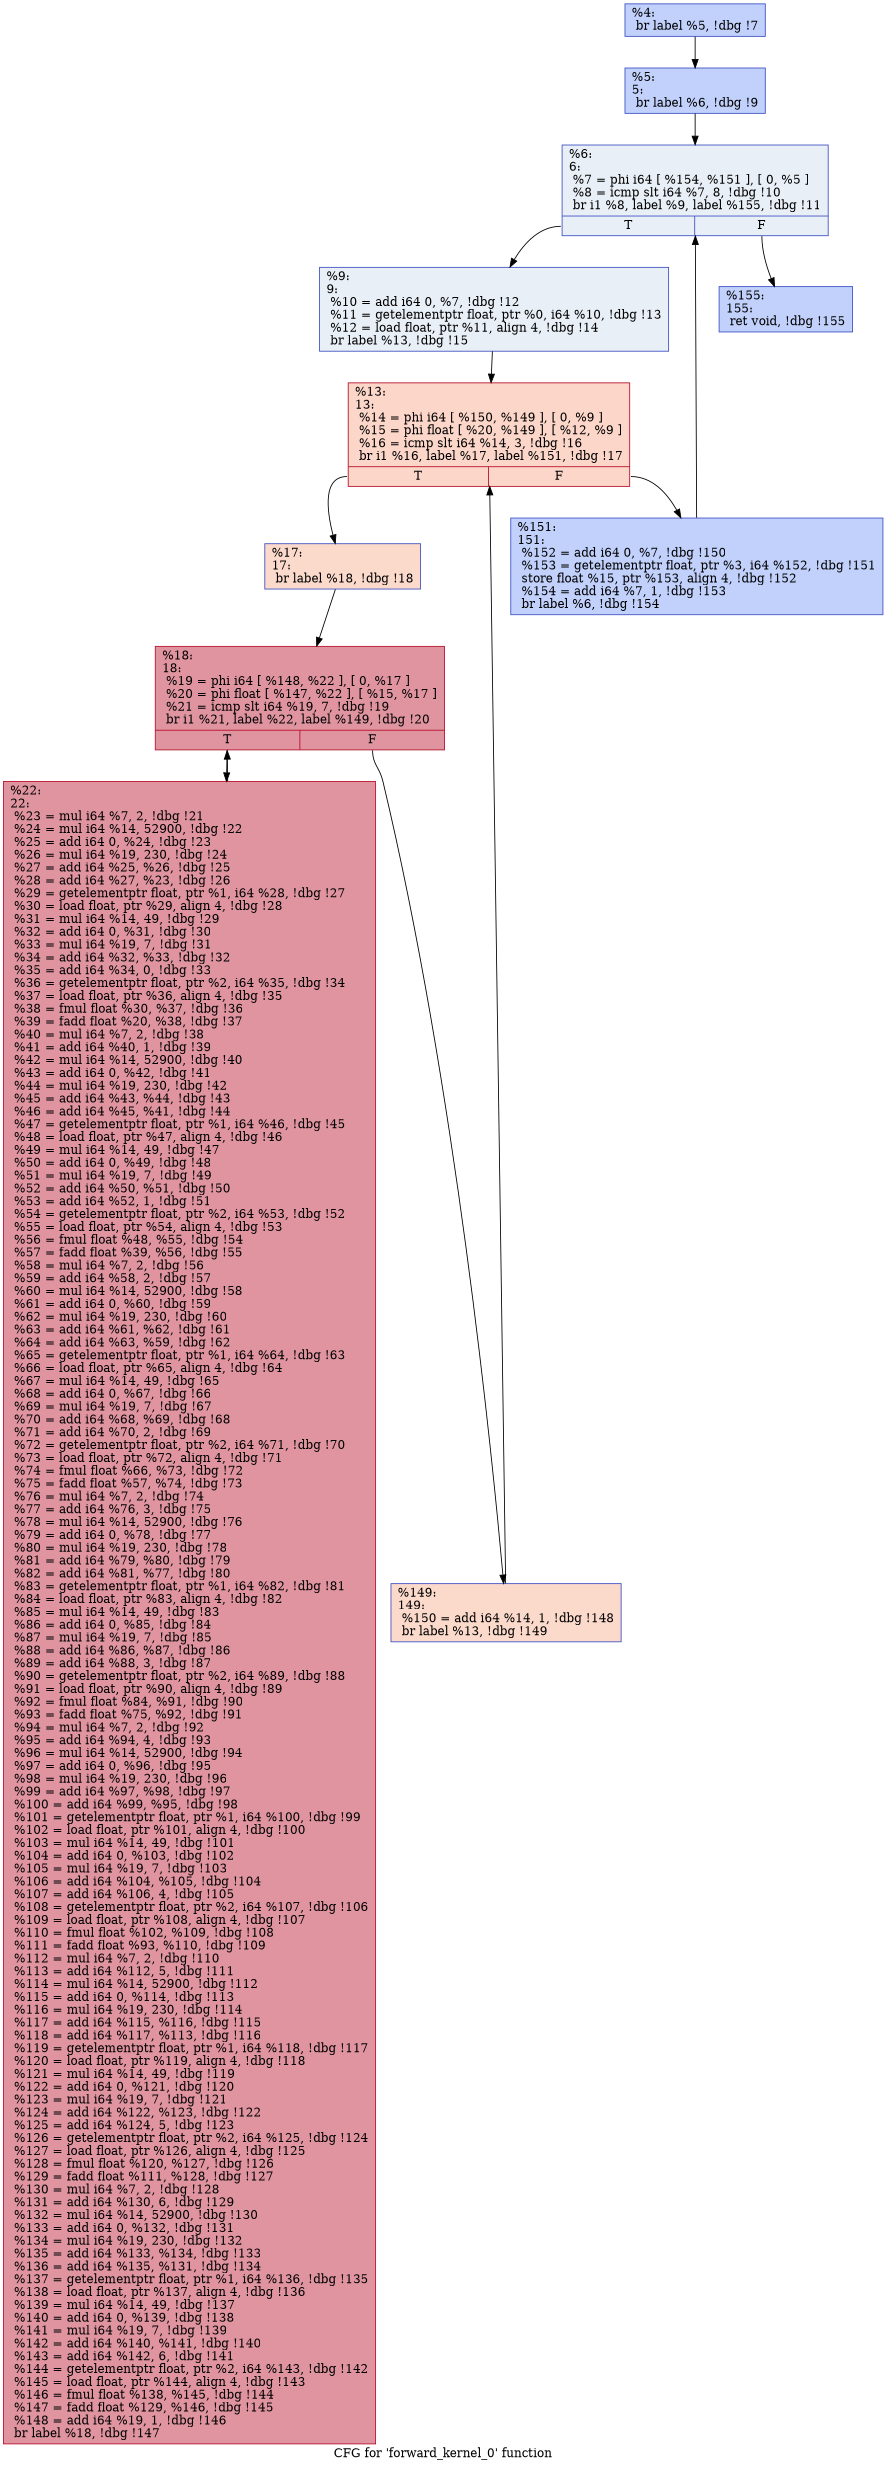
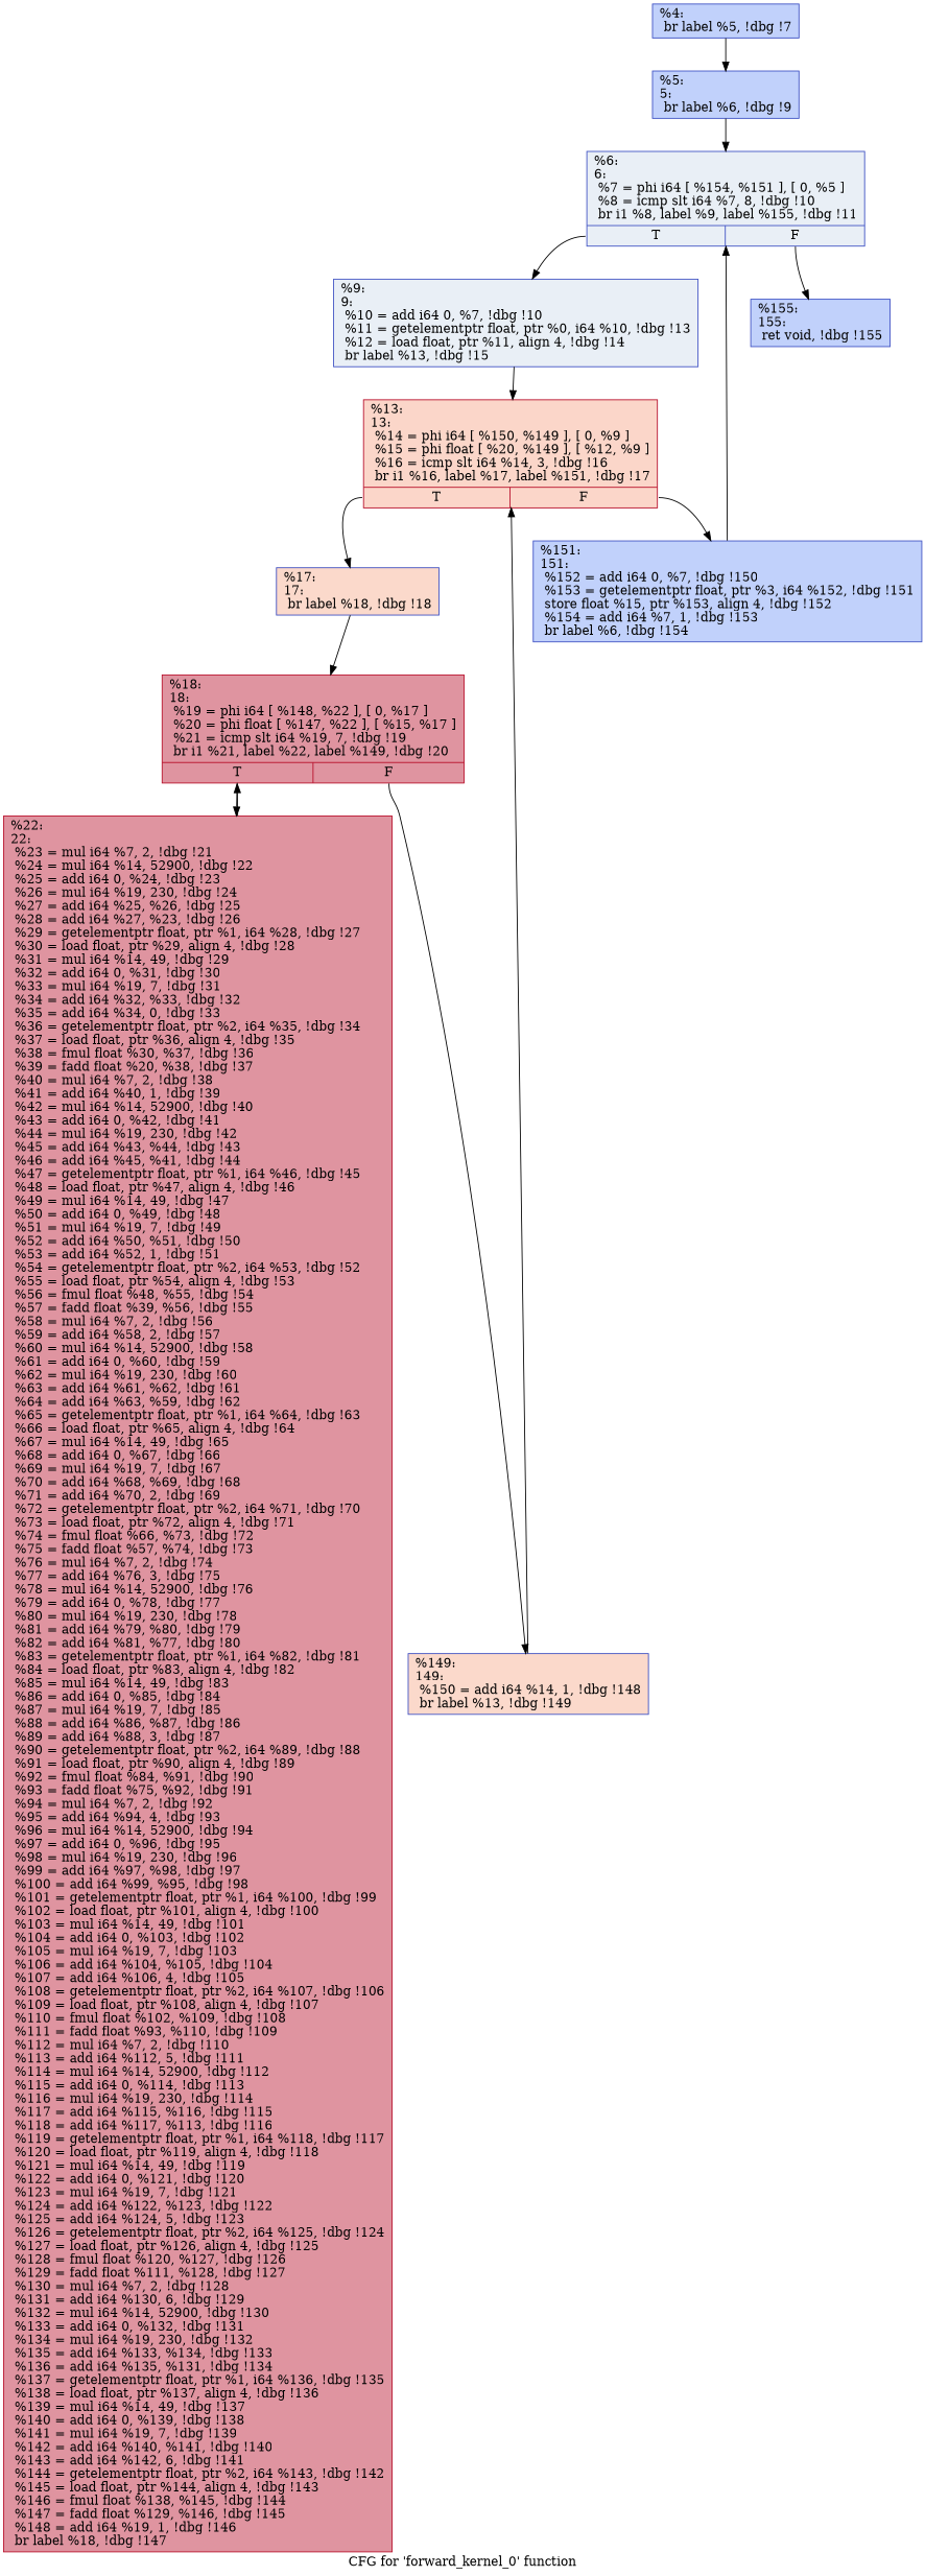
  digraph {
    label="CFG for 'forward_kernel_0' function"
    node [color="#3d50c3ff" fillcolor="#7396f570" shape=record style=filled]
    n1 [label="{%4:\l  br label %5, !dbg !7\l}"]
    n2 [label="{%5:\l5:                                                \l  br label %6, !dbg !9\l}"]
    n3 [fillcolor="#cedaeb70" label="{%6:\l6:                                                \l  %7 = phi i64 [ %154, %151 ], [ 0, %5 ]\l  %8 = icmp slt i64 %7, 8, !dbg !10\l  br i1 %8, label %9, label %155, !dbg !11\l|{<s0>T|<s1>F}}"]
-   n4 [fillcolor="#cedaeb70" label="{%9:\l9:                                                \l  %10 = add i64 0, %7, !dbg !12\l  %11 = getelementptr float, ptr %0, i64 %10, !dbg !13\l  %12 = load float, ptr %11, align 4, !dbg !14\l  br label %13, !dbg !15\l}"]
+   n4 [fillcolor="#cedaeb70" label="{%9:\l9:                                                \l  %10 = add i64 0, %7, !dbg !10\l  %11 = getelementptr float, ptr %0, i64 %10, !dbg !13\l  %12 = load float, ptr %11, align 4, !dbg !14\l  br label %13, !dbg !15\l}"]
    n5 [label="{%155:\l155:                                              \l  ret void, !dbg !155\l}"]
    n6 [color="#b70d28ff" fillcolor="#f6a38570" label="{%13:\l13:                                               \l  %14 = phi i64 [ %150, %149 ], [ 0, %9 ]\l  %15 = phi float [ %20, %149 ], [ %12, %9 ]\l  %16 = icmp slt i64 %14, 3, !dbg !16\l  br i1 %16, label %17, label %151, !dbg !17\l|{<s0>T|<s1>F}}"]
    n7 [fillcolor="#f7a88970" label="{%17:\l17:                                               \l  br label %18, !dbg !18\l}"]
    n8 [label="{%151:\l151:                                              \l  %152 = add i64 0, %7, !dbg !150\l  %153 = getelementptr float, ptr %3, i64 %152, !dbg !151\l  store float %15, ptr %153, align 4, !dbg !152\l  %154 = add i64 %7, 1, !dbg !153\l  br label %6, !dbg !154\l}"]
    n9 [color="#b70d28ff" fillcolor="#b70d2870" label="{%18:\l18:                                               \l  %19 = phi i64 [ %148, %22 ], [ 0, %17 ]\l  %20 = phi float [ %147, %22 ], [ %15, %17 ]\l  %21 = icmp slt i64 %19, 7, !dbg !19\l  br i1 %21, label %22, label %149, !dbg !20\l|{<s0>T|<s1>F}}"]
    n10 [color="#b70d28ff" fillcolor="#b70d2870" label="{%22:\l22:                                               \l  %23 = mul i64 %7, 2, !dbg !21\l  %24 = mul i64 %14, 52900, !dbg !22\l  %25 = add i64 0, %24, !dbg !23\l  %26 = mul i64 %19, 230, !dbg !24\l  %27 = add i64 %25, %26, !dbg !25\l  %28 = add i64 %27, %23, !dbg !26\l  %29 = getelementptr float, ptr %1, i64 %28, !dbg !27\l  %30 = load float, ptr %29, align 4, !dbg !28\l  %31 = mul i64 %14, 49, !dbg !29\l  %32 = add i64 0, %31, !dbg !30\l  %33 = mul i64 %19, 7, !dbg !31\l  %34 = add i64 %32, %33, !dbg !32\l  %35 = add i64 %34, 0, !dbg !33\l  %36 = getelementptr float, ptr %2, i64 %35, !dbg !34\l  %37 = load float, ptr %36, align 4, !dbg !35\l  %38 = fmul float %30, %37, !dbg !36\l  %39 = fadd float %20, %38, !dbg !37\l  %40 = mul i64 %7, 2, !dbg !38\l  %41 = add i64 %40, 1, !dbg !39\l  %42 = mul i64 %14, 52900, !dbg !40\l  %43 = add i64 0, %42, !dbg !41\l  %44 = mul i64 %19, 230, !dbg !42\l  %45 = add i64 %43, %44, !dbg !43\l  %46 = add i64 %45, %41, !dbg !44\l  %47 = getelementptr float, ptr %1, i64 %46, !dbg !45\l  %48 = load float, ptr %47, align 4, !dbg !46\l  %49 = mul i64 %14, 49, !dbg !47\l  %50 = add i64 0, %49, !dbg !48\l  %51 = mul i64 %19, 7, !dbg !49\l  %52 = add i64 %50, %51, !dbg !50\l  %53 = add i64 %52, 1, !dbg !51\l  %54 = getelementptr float, ptr %2, i64 %53, !dbg !52\l  %55 = load float, ptr %54, align 4, !dbg !53\l  %56 = fmul float %48, %55, !dbg !54\l  %57 = fadd float %39, %56, !dbg !55\l  %58 = mul i64 %7, 2, !dbg !56\l  %59 = add i64 %58, 2, !dbg !57\l  %60 = mul i64 %14, 52900, !dbg !58\l  %61 = add i64 0, %60, !dbg !59\l  %62 = mul i64 %19, 230, !dbg !60\l  %63 = add i64 %61, %62, !dbg !61\l  %64 = add i64 %63, %59, !dbg !62\l  %65 = getelementptr float, ptr %1, i64 %64, !dbg !63\l  %66 = load float, ptr %65, align 4, !dbg !64\l  %67 = mul i64 %14, 49, !dbg !65\l  %68 = add i64 0, %67, !dbg !66\l  %69 = mul i64 %19, 7, !dbg !67\l  %70 = add i64 %68, %69, !dbg !68\l  %71 = add i64 %70, 2, !dbg !69\l  %72 = getelementptr float, ptr %2, i64 %71, !dbg !70\l  %73 = load float, ptr %72, align 4, !dbg !71\l  %74 = fmul float %66, %73, !dbg !72\l  %75 = fadd float %57, %74, !dbg !73\l  %76 = mul i64 %7, 2, !dbg !74\l  %77 = add i64 %76, 3, !dbg !75\l  %78 = mul i64 %14, 52900, !dbg !76\l  %79 = add i64 0, %78, !dbg !77\l  %80 = mul i64 %19, 230, !dbg !78\l  %81 = add i64 %79, %80, !dbg !79\l  %82 = add i64 %81, %77, !dbg !80\l  %83 = getelementptr float, ptr %1, i64 %82, !dbg !81\l  %84 = load float, ptr %83, align 4, !dbg !82\l  %85 = mul i64 %14, 49, !dbg !83\l  %86 = add i64 0, %85, !dbg !84\l  %87 = mul i64 %19, 7, !dbg !85\l  %88 = add i64 %86, %87, !dbg !86\l  %89 = add i64 %88, 3, !dbg !87\l  %90 = getelementptr float, ptr %2, i64 %89, !dbg !88\l  %91 = load float, ptr %90, align 4, !dbg !89\l  %92 = fmul float %84, %91, !dbg !90\l  %93 = fadd float %75, %92, !dbg !91\l  %94 = mul i64 %7, 2, !dbg !92\l  %95 = add i64 %94, 4, !dbg !93\l  %96 = mul i64 %14, 52900, !dbg !94\l  %97 = add i64 0, %96, !dbg !95\l  %98 = mul i64 %19, 230, !dbg !96\l  %99 = add i64 %97, %98, !dbg !97\l  %100 = add i64 %99, %95, !dbg !98\l  %101 = getelementptr float, ptr %1, i64 %100, !dbg !99\l  %102 = load float, ptr %101, align 4, !dbg !100\l  %103 = mul i64 %14, 49, !dbg !101\l  %104 = add i64 0, %103, !dbg !102\l  %105 = mul i64 %19, 7, !dbg !103\l  %106 = add i64 %104, %105, !dbg !104\l  %107 = add i64 %106, 4, !dbg !105\l  %108 = getelementptr float, ptr %2, i64 %107, !dbg !106\l  %109 = load float, ptr %108, align 4, !dbg !107\l  %110 = fmul float %102, %109, !dbg !108\l  %111 = fadd float %93, %110, !dbg !109\l  %112 = mul i64 %7, 2, !dbg !110\l  %113 = add i64 %112, 5, !dbg !111\l  %114 = mul i64 %14, 52900, !dbg !112\l  %115 = add i64 0, %114, !dbg !113\l  %116 = mul i64 %19, 230, !dbg !114\l  %117 = add i64 %115, %116, !dbg !115\l  %118 = add i64 %117, %113, !dbg !116\l  %119 = getelementptr float, ptr %1, i64 %118, !dbg !117\l  %120 = load float, ptr %119, align 4, !dbg !118\l  %121 = mul i64 %14, 49, !dbg !119\l  %122 = add i64 0, %121, !dbg !120\l  %123 = mul i64 %19, 7, !dbg !121\l  %124 = add i64 %122, %123, !dbg !122\l  %125 = add i64 %124, 5, !dbg !123\l  %126 = getelementptr float, ptr %2, i64 %125, !dbg !124\l  %127 = load float, ptr %126, align 4, !dbg !125\l  %128 = fmul float %120, %127, !dbg !126\l  %129 = fadd float %111, %128, !dbg !127\l  %130 = mul i64 %7, 2, !dbg !128\l  %131 = add i64 %130, 6, !dbg !129\l  %132 = mul i64 %14, 52900, !dbg !130\l  %133 = add i64 0, %132, !dbg !131\l  %134 = mul i64 %19, 230, !dbg !132\l  %135 = add i64 %133, %134, !dbg !133\l  %136 = add i64 %135, %131, !dbg !134\l  %137 = getelementptr float, ptr %1, i64 %136, !dbg !135\l  %138 = load float, ptr %137, align 4, !dbg !136\l  %139 = mul i64 %14, 49, !dbg !137\l  %140 = add i64 0, %139, !dbg !138\l  %141 = mul i64 %19, 7, !dbg !139\l  %142 = add i64 %140, %141, !dbg !140\l  %143 = add i64 %142, 6, !dbg !141\l  %144 = getelementptr float, ptr %2, i64 %143, !dbg !142\l  %145 = load float, ptr %144, align 4, !dbg !143\l  %146 = fmul float %138, %145, !dbg !144\l  %147 = fadd float %129, %146, !dbg !145\l  %148 = add i64 %19, 1, !dbg !146\l  br label %18, !dbg !147\l}"]
    n11 [fillcolor="#f7a88970" label="{%149:\l149:                                              \l  %150 = add i64 %14, 1, !dbg !148\l  br label %13, !dbg !149\l}"]
    n1 -> n2
    n2 -> n3
    n3 -> n4 [tailport=s0]
    n3 -> n5 [tailport=s1]
    n4 -> n6
    n6 -> n7 [tailport=s0]
    n6 -> n8 [tailport=s1]
    n7 -> n9
    n8 -> n3
    n9 -> n10 [tailport=s0]
    n9 -> n11 [tailport=s1]
    n10 -> n9
    n11 -> n6
  }
